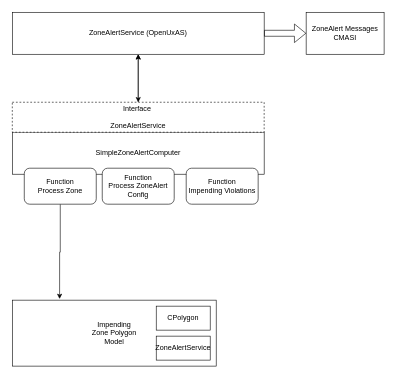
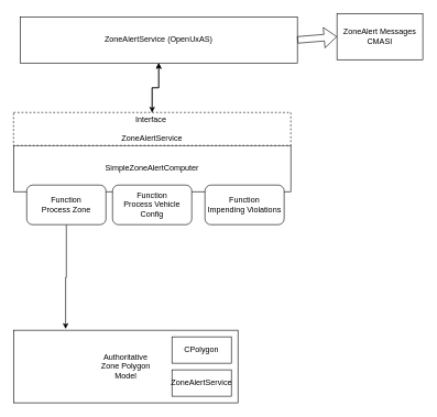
  <mxCell id="0" />
  <mxCell id="1" parent="0" />
- <mxCell id="2" value="Impending&lt;br&gt;Zone Polygon&lt;br&gt;Model" style="rounded=0;whiteSpace=wrap;html=1;" parent="1" vertex="1"><mxGeometry x="20" y="500" width="340" height="110" as="geometry" /></mxCell>
+ <mxCell id="2" value="Authoritative&lt;br&gt;Zone Polygon&lt;br&gt;Model" style="rounded=0;whiteSpace=wrap;html=1;" parent="1" vertex="1"><mxGeometry x="20" y="500" width="340" height="110" as="geometry" /></mxCell>
  <mxCell id="3" value="SimpleZoneAlertComputer" style="rounded=0;whiteSpace=wrap;html=1;" parent="1" vertex="1"><mxGeometry x="20" y="220" width="420" height="70" as="geometry" /></mxCell>
  <mxCell id="4" style="edgeStyle=orthogonalEdgeStyle;rounded=0;orthogonalLoop=1;jettySize=auto;html=1;exitX=0.5;exitY=1;exitDx=0;exitDy=0;entryX=0.5;entryY=0;entryDx=0;entryDy=0;startArrow=classic;startFill=1;" edge="1" parent="1" source="5" target="11"><mxGeometry relative="1" as="geometry" /></mxCell>
- <mxCell id="5" value="ZoneAlertService (OpenUxAS)" style="rounded=0;whiteSpace=wrap;html=1;" parent="1" vertex="1"><mxGeometry x="20" y="20" width="420" height="70" as="geometry" /></mxCell>
+ <mxCell id="5" value="ZoneAlertService (OpenUxAS)" style="rounded=0;whiteSpace=wrap;html=1;" parent="1" vertex="1"><mxGeometry x="30" y="25" width="420" height="70" as="geometry" /></mxCell>
  <mxCell id="6" value="ZoneAlert Messages&lt;br&gt;CMASI" style="rounded=0;whiteSpace=wrap;html=1;" parent="1" vertex="1"><mxGeometry x="510" y="20" width="130" height="70" as="geometry" /></mxCell>
  <mxCell id="7" value="" style="shape=flexArrow;endArrow=classic;html=1;rounded=0;entryX=0;entryY=0.5;entryDx=0;entryDy=0;exitX=1;exitY=0.5;exitDx=0;exitDy=0;" parent="1" source="5" target="6" edge="1"><mxGeometry width="50" height="50" relative="1" as="geometry"><mxPoint x="370" y="130" as="sourcePoint" /><mxPoint x="420" y="80" as="targetPoint" /></mxGeometry></mxCell>
  <mxCell id="8" value="CPolygon" style="rounded=0;whiteSpace=wrap;html=1;" vertex="1" parent="1"><mxGeometry x="260" y="510" width="90" height="40" as="geometry" /></mxCell>
  <mxCell id="9" value="ZoneAlertService" style="rounded=0;whiteSpace=wrap;html=1;" vertex="1" parent="1"><mxGeometry x="260" y="560" width="90" height="40" as="geometry" /></mxCell>
  <mxCell id="10" value="" style="edgeStyle=orthogonalEdgeStyle;rounded=0;orthogonalLoop=1;jettySize=auto;html=1;" edge="1" parent="1" source="11" target="5"><mxGeometry relative="1" as="geometry" /></mxCell>
  <mxCell id="11" value="&lt;div&gt;Interface&amp;nbsp;&lt;/div&gt;&lt;div&gt;&lt;br&gt;&lt;/div&gt;ZoneAlertService" style="rounded=0;whiteSpace=wrap;html=1;dashed=1;" vertex="1" parent="1"><mxGeometry x="20" y="170" width="420" height="50" as="geometry" /></mxCell>
  <mxCell id="12" value="" style="edgeStyle=orthogonalEdgeStyle;rounded=0;orthogonalLoop=1;jettySize=auto;html=1;exitX=0.232;exitY=-0.018;exitDx=0;exitDy=0;startArrow=classic;startFill=1;exitPerimeter=0;endArrow=none;" edge="1" parent="1" source="2" target="13"><mxGeometry relative="1" as="geometry"><mxPoint x="200" y="180" as="sourcePoint" /><mxPoint x="190" y="290" as="targetPoint" /></mxGeometry></mxCell>
  <mxCell id="13" value="Function&lt;div&gt;Process Zone&lt;/div&gt;" style="rounded=1;whiteSpace=wrap;html=1;" vertex="1" parent="1"><mxGeometry x="40" y="280" width="120" height="60" as="geometry" /></mxCell>
  <mxCell id="14" value="Function&lt;div&gt;Impending Violations&lt;/div&gt;" style="rounded=1;whiteSpace=wrap;html=1;" vertex="1" parent="1"><mxGeometry x="310" y="280" width="120" height="60" as="geometry" /></mxCell>
- <mxCell id="15" value="Function&lt;div&gt;Process ZoneAlert Config&lt;/div&gt;" style="rounded=1;whiteSpace=wrap;html=1;" vertex="1" parent="1"><mxGeometry x="170" y="280" width="120" height="60" as="geometry" /></mxCell>
+ <mxCell id="15" value="Function&lt;div&gt;Process Vehicle Config&lt;/div&gt;" style="rounded=1;whiteSpace=wrap;html=1;" vertex="1" parent="1"><mxGeometry x="170" y="280" width="120" height="60" as="geometry" /></mxCell>
